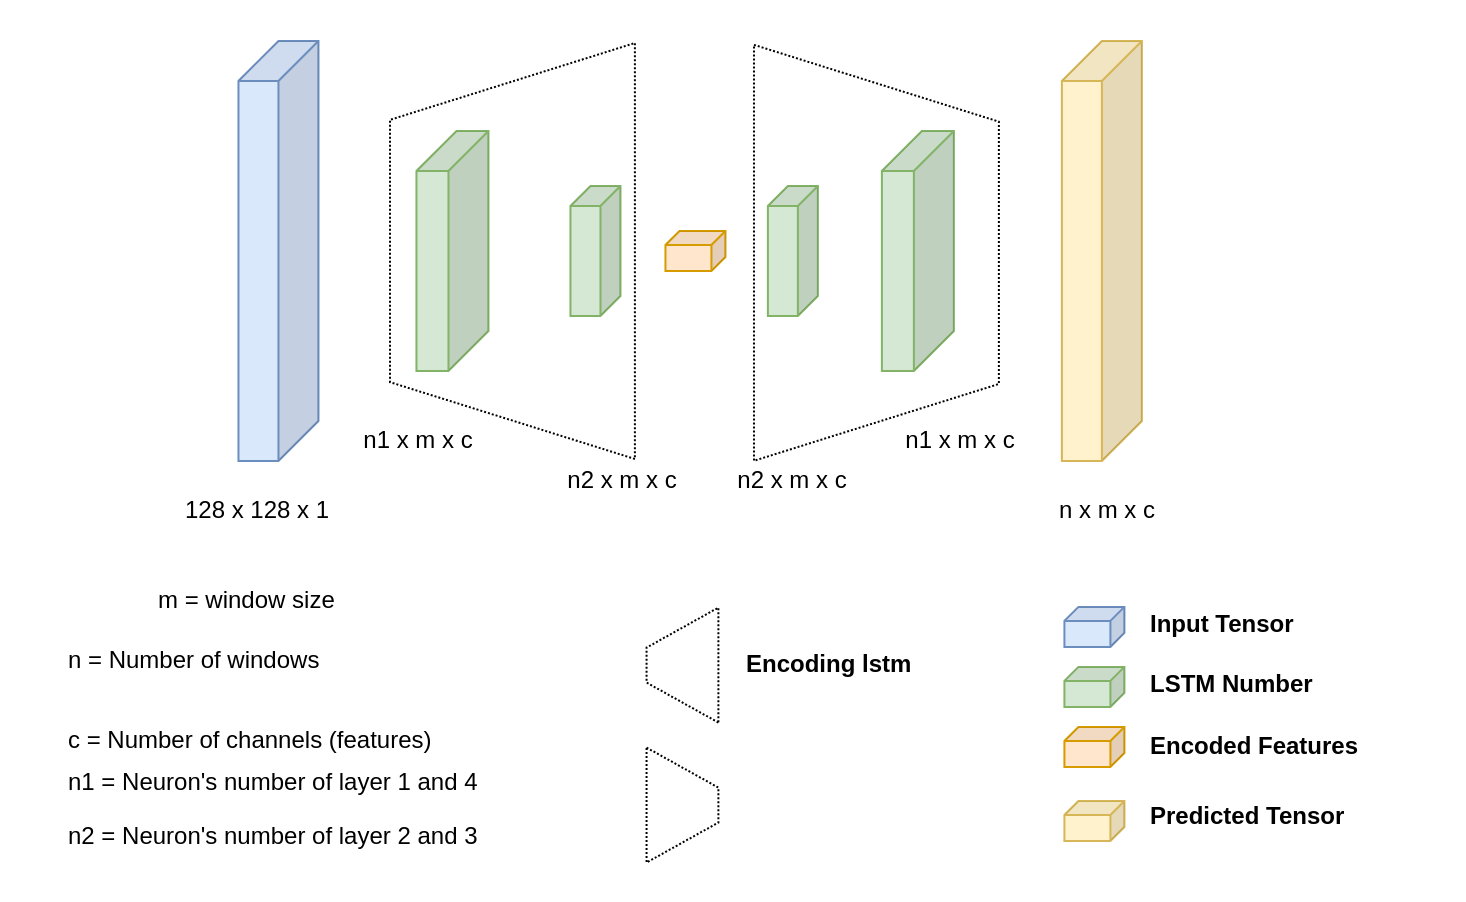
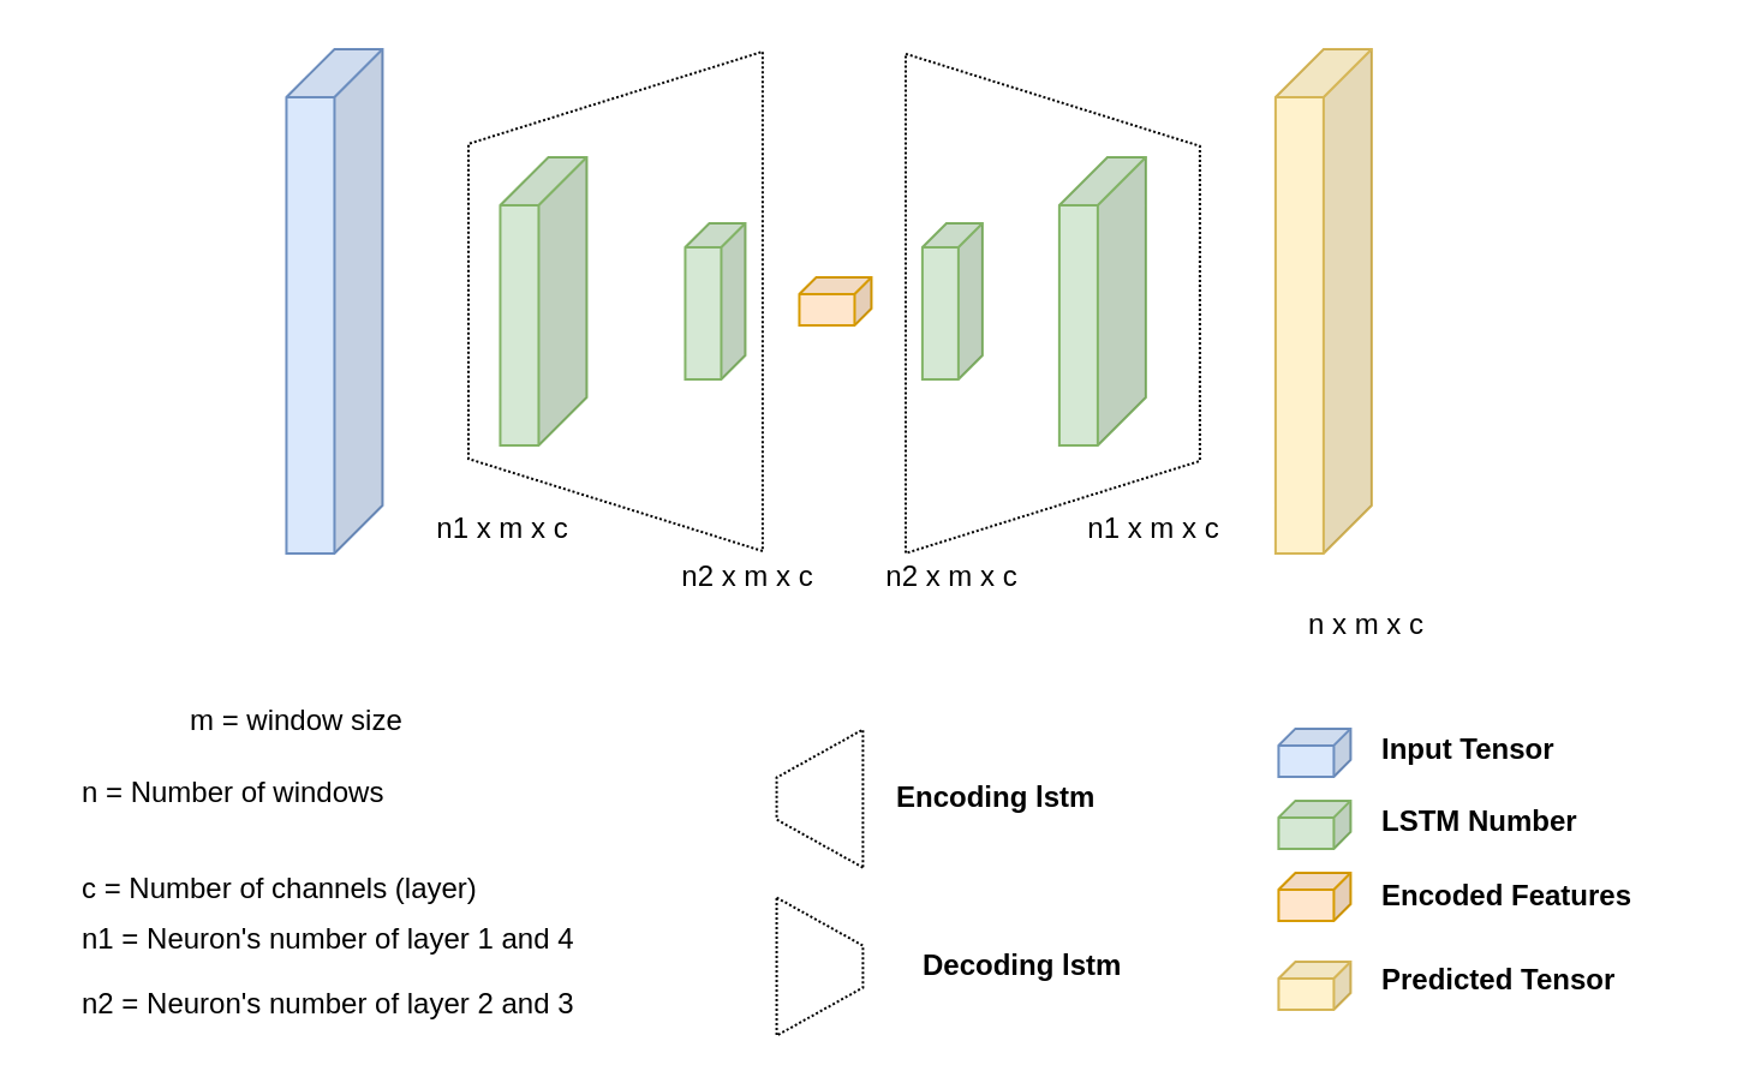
  <mxCell id="0" />
  <mxCell id="1" parent="0" />
  <mxCell id="2" value="" style="shape=cube;whiteSpace=wrap;html=1;boundedLbl=1;backgroundOutline=1;darkOpacity=0.05;darkOpacity2=0.1;size=20;direction=east;flipH=1;fillColor=#dae8fc;strokeColor=#6c8ebf;" parent="1" vertex="1"><mxGeometry x="118.73" y="20" width="40" height="210" as="geometry" /></mxCell>
  <mxCell id="3" value="" style="shape=cube;whiteSpace=wrap;html=1;boundedLbl=1;backgroundOutline=1;darkOpacity=0.05;darkOpacity2=0.1;size=20;direction=east;flipH=1;fillColor=#d5e8d4;strokeColor=#82b366;" parent="1" vertex="1"><mxGeometry x="207.73" y="65" width="36" height="120" as="geometry" /></mxCell>
  <mxCell id="4" value="" style="shape=cube;whiteSpace=wrap;html=1;boundedLbl=1;backgroundOutline=1;darkOpacity=0.05;darkOpacity2=0.1;size=10;direction=east;flipH=1;fillColor=#d5e8d4;strokeColor=#82b366;" parent="1" vertex="1"><mxGeometry x="284.73" y="92.5" width="25" height="65" as="geometry" /></mxCell>
  <mxCell id="5" value="" style="shape=cube;whiteSpace=wrap;html=1;boundedLbl=1;backgroundOutline=1;darkOpacity=0.05;darkOpacity2=0.1;size=7;direction=east;flipH=1;fillColor=#dae8fc;strokeColor=#6c8ebf;" parent="1" vertex="1"><mxGeometry x="531.71" y="302.94" width="30" height="20" as="geometry" /></mxCell>
  <mxCell id="6" value="" style="shape=cube;whiteSpace=wrap;html=1;boundedLbl=1;backgroundOutline=1;darkOpacity=0.05;darkOpacity2=0.1;size=7;direction=east;flipH=1;fillColor=#d5e8d4;strokeColor=#82b366;" parent="1" vertex="1"><mxGeometry x="531.71" y="332.94" width="30" height="20" as="geometry" /></mxCell>
  <mxCell id="7" value="" style="shape=cube;whiteSpace=wrap;html=1;boundedLbl=1;backgroundOutline=1;darkOpacity=0.05;darkOpacity2=0.1;size=7;direction=east;flipH=1;fillColor=#ffe6cc;strokeColor=#d79b00;" parent="1" vertex="1"><mxGeometry x="332.23" y="115" width="30" height="20" as="geometry" /></mxCell>
- <mxCell id="8" value="128 x 128 x 1" style="text;html=1;strokeColor=none;fillColor=none;align=center;verticalAlign=middle;whiteSpace=wrap;rounded=0;" parent="1" vertex="1"><mxGeometry x="78.73" y="240" width="99" height="30" as="geometry" /></mxCell>
  <mxCell id="9" value="Input Tensor" style="text;html=1;strokeColor=none;fillColor=none;align=left;verticalAlign=middle;whiteSpace=wrap;rounded=0;fontStyle=1" parent="1" vertex="1"><mxGeometry x="572.71" y="300" width="138" height="23.88" as="geometry" /></mxCell>
  <mxCell id="10" value="LSTM Number" style="text;html=1;strokeColor=none;fillColor=none;align=left;verticalAlign=middle;whiteSpace=wrap;rounded=0;fontStyle=1" parent="1" vertex="1"><mxGeometry x="572.71" y="330" width="138" height="23.88" as="geometry" /></mxCell>
  <mxCell id="11" value="Encoded Features" style="text;html=1;strokeColor=none;fillColor=none;align=left;verticalAlign=middle;whiteSpace=wrap;rounded=0;fontStyle=1" parent="1" vertex="1"><mxGeometry x="572.71" y="361.06" width="138" height="23.88" as="geometry" /></mxCell>
  <mxCell id="12" value="" style="shape=cube;whiteSpace=wrap;html=1;boundedLbl=1;backgroundOutline=1;darkOpacity=0.05;darkOpacity2=0.1;size=20;direction=east;flipH=1;fillColor=#fff2cc;strokeColor=#d6b656;" parent="1" vertex="1"><mxGeometry x="530.44" y="20" width="40" height="210" as="geometry" /></mxCell>
  <mxCell id="13" value="" style="shape=cube;whiteSpace=wrap;html=1;boundedLbl=1;backgroundOutline=1;darkOpacity=0.05;darkOpacity2=0.1;size=10;direction=east;flipH=1;fillColor=#d5e8d4;strokeColor=#82b366;" parent="1" vertex="1"><mxGeometry x="383.44" y="92.5" width="25" height="65" as="geometry" /></mxCell>
  <mxCell id="14" value="" style="shape=cube;whiteSpace=wrap;html=1;boundedLbl=1;backgroundOutline=1;darkOpacity=0.05;darkOpacity2=0.1;size=20;direction=east;flipH=1;fillColor=#d5e8d4;strokeColor=#82b366;" parent="1" vertex="1"><mxGeometry x="440.44" y="65" width="36" height="120" as="geometry" /></mxCell>
  <mxCell id="15" value="" style="shape=cube;whiteSpace=wrap;html=1;boundedLbl=1;backgroundOutline=1;darkOpacity=0.05;darkOpacity2=0.1;size=7;direction=east;flipH=1;fillColor=#ffe6cc;strokeColor=#d79b00;" parent="1" vertex="1"><mxGeometry x="531.71" y="363" width="30" height="20" as="geometry" /></mxCell>
  <mxCell id="16" value="" style="shape=cube;whiteSpace=wrap;html=1;boundedLbl=1;backgroundOutline=1;darkOpacity=0.05;darkOpacity2=0.1;size=7;direction=east;flipH=1;fillColor=#fff2cc;strokeColor=#d6b656;" parent="1" vertex="1"><mxGeometry x="531.71" y="400" width="30" height="20" as="geometry" /></mxCell>
  <mxCell id="17" value="Predicted Tensor" style="text;html=1;strokeColor=none;fillColor=none;align=left;verticalAlign=middle;whiteSpace=wrap;rounded=0;fontStyle=1" parent="1" vertex="1"><mxGeometry x="572.71" y="396.12" width="138" height="23.88" as="geometry" /></mxCell>
  <mxCell id="18" value="" style="shape=trapezoid;perimeter=trapezoidPerimeter;whiteSpace=wrap;html=1;fixedSize=1;rotation=-90;dashed=1;dashPattern=1 1;fillColor=none;direction=west;size=38.41;" parent="1" vertex="1"><mxGeometry x="333.73" y="64.69" width="207.98" height="122.45" as="geometry" /></mxCell>
  <mxCell id="19" value="&lt;b&gt;Encoding lstm&amp;nbsp;&lt;/b&gt;" style="text;html=1;strokeColor=none;fillColor=none;align=center;verticalAlign=middle;whiteSpace=wrap;rounded=0;dashed=1;dashPattern=1 1;" parent="1" vertex="1"><mxGeometry x="358.47" y="322.04" width="116" height="20" as="geometry" /></mxCell>
+ <mxCell id="20" value="&lt;b&gt;Decoding lstm&amp;nbsp;&lt;/b&gt;" style="text;html=1;strokeColor=none;fillColor=none;align=center;verticalAlign=middle;whiteSpace=wrap;rounded=0;dashed=1;dashPattern=1 1;" parent="1" vertex="1"><mxGeometry x="369.47" y="392.04" width="116" height="20" as="geometry" /></mxCell>
  <mxCell id="21" value="" style="shape=trapezoid;perimeter=trapezoidPerimeter;whiteSpace=wrap;html=1;fixedSize=1;dashed=1;dashPattern=1 1;fillColor=none;rotation=-90;" parent="1" vertex="1"><mxGeometry x="312" y="314.08" width="57.47" height="35.92" as="geometry" /></mxCell>
  <mxCell id="22" value="" style="shape=trapezoid;perimeter=trapezoidPerimeter;whiteSpace=wrap;html=1;fixedSize=1;rotation=90;dashed=1;dashPattern=1 1;fillColor=none;direction=west;size=38.41;" parent="1" vertex="1"><mxGeometry x="151.74" y="63.77" width="207.98" height="122.45" as="geometry" /></mxCell>
  <mxCell id="23" value="" style="shape=trapezoid;perimeter=trapezoidPerimeter;whiteSpace=wrap;html=1;fixedSize=1;dashed=1;dashPattern=1 1;fillColor=none;rotation=-90;direction=west;" parent="1" vertex="1"><mxGeometry x="312" y="384.08" width="57.47" height="35.92" as="geometry" /></mxCell>
- <mxCell id="24" value="n x m x c" style="text;html=1;strokeColor=none;fillColor=none;align=center;verticalAlign=middle;whiteSpace=wrap;rounded=0;" parent="1" vertex="1"><mxGeometry x="503.73" y="240" width="99" height="30" as="geometry" /></mxCell>
+ <mxCell id="24" value="n x m x c" style="text;html=1;strokeColor=none;fillColor=none;align=center;verticalAlign=middle;whiteSpace=wrap;rounded=0;" parent="1" vertex="1"><mxGeometry x="518.73" y="245" width="99" height="30" as="geometry" /></mxCell>
  <mxCell id="25" value="n1 x m x c" style="text;html=1;strokeColor=none;fillColor=none;align=center;verticalAlign=middle;whiteSpace=wrap;rounded=0;dashed=1;dashPattern=1 1;" parent="1" vertex="1"><mxGeometry x="168.73" y="210" width="80" height="20" as="geometry" /></mxCell>
  <mxCell id="26" value="n2&amp;nbsp;x m x c" style="text;html=1;strokeColor=none;fillColor=none;align=center;verticalAlign=middle;whiteSpace=wrap;rounded=0;dashed=1;dashPattern=1 1;" parent="1" vertex="1"><mxGeometry x="270.73" y="230" width="80" height="20" as="geometry" /></mxCell>
  <mxCell id="27" value="n2&amp;nbsp;x m x c" style="text;html=1;strokeColor=none;fillColor=none;align=center;verticalAlign=middle;whiteSpace=wrap;rounded=0;dashed=1;dashPattern=1 1;" parent="1" vertex="1"><mxGeometry x="355.94" y="230" width="80" height="20" as="geometry" /></mxCell>
  <mxCell id="28" value="n1 x m x c" style="text;html=1;strokeColor=none;fillColor=none;align=center;verticalAlign=middle;whiteSpace=wrap;rounded=0;dashed=1;dashPattern=1 1;" parent="1" vertex="1"><mxGeometry x="440.44" y="210" width="80" height="20" as="geometry" /></mxCell>
  <mxCell id="29" value="n = Number of windows&amp;nbsp;" style="text;html=1;strokeColor=none;fillColor=none;align=center;verticalAlign=middle;whiteSpace=wrap;rounded=0;dashed=1;dashPattern=1 1;" parent="1" vertex="1"><mxGeometry x="20" y="320" width="156.51" height="20" as="geometry" /></mxCell>
  <mxCell id="30" value="m = window size&amp;nbsp;&amp;nbsp;" style="text;html=1;strokeColor=none;fillColor=none;align=left;verticalAlign=middle;whiteSpace=wrap;rounded=0;dashed=1;dashPattern=1 1;" parent="1" vertex="1"><mxGeometry x="77.01" y="290" width="140" height="20" as="geometry" /></mxCell>
- <mxCell id="31" value="c = Number of channels (features)&amp;nbsp;" style="text;html=1;strokeColor=none;fillColor=none;align=left;verticalAlign=middle;whiteSpace=wrap;rounded=0;dashed=1;dashPattern=1 1;" parent="1" vertex="1"><mxGeometry x="32.01" y="360" width="211" height="20" as="geometry" /></mxCell>
+ <mxCell id="31" value="c = Number of channels (layer)&amp;nbsp;" style="text;html=1;strokeColor=none;fillColor=none;align=left;verticalAlign=middle;whiteSpace=wrap;rounded=0;dashed=1;dashPattern=1 1;" parent="1" vertex="1"><mxGeometry x="32.01" y="360" width="211" height="20" as="geometry" /></mxCell>
  <mxCell id="32" value="n1 = Neuron's number of layer 1 and 4&amp;nbsp;" style="text;html=1;strokeColor=none;fillColor=none;align=left;verticalAlign=middle;whiteSpace=wrap;rounded=0;dashed=1;dashPattern=1 1;" parent="1" vertex="1"><mxGeometry x="32.01" y="381.06" width="221" height="20" as="geometry" /></mxCell>
  <mxCell id="33" value="n2 = Neuron's number of layer 2 and 3&amp;nbsp;" style="text;html=1;strokeColor=none;fillColor=none;align=left;verticalAlign=middle;whiteSpace=wrap;rounded=0;dashed=1;dashPattern=1 1;" parent="1" vertex="1"><mxGeometry x="32.01" y="408.16" width="221" height="20" as="geometry" /></mxCell>
